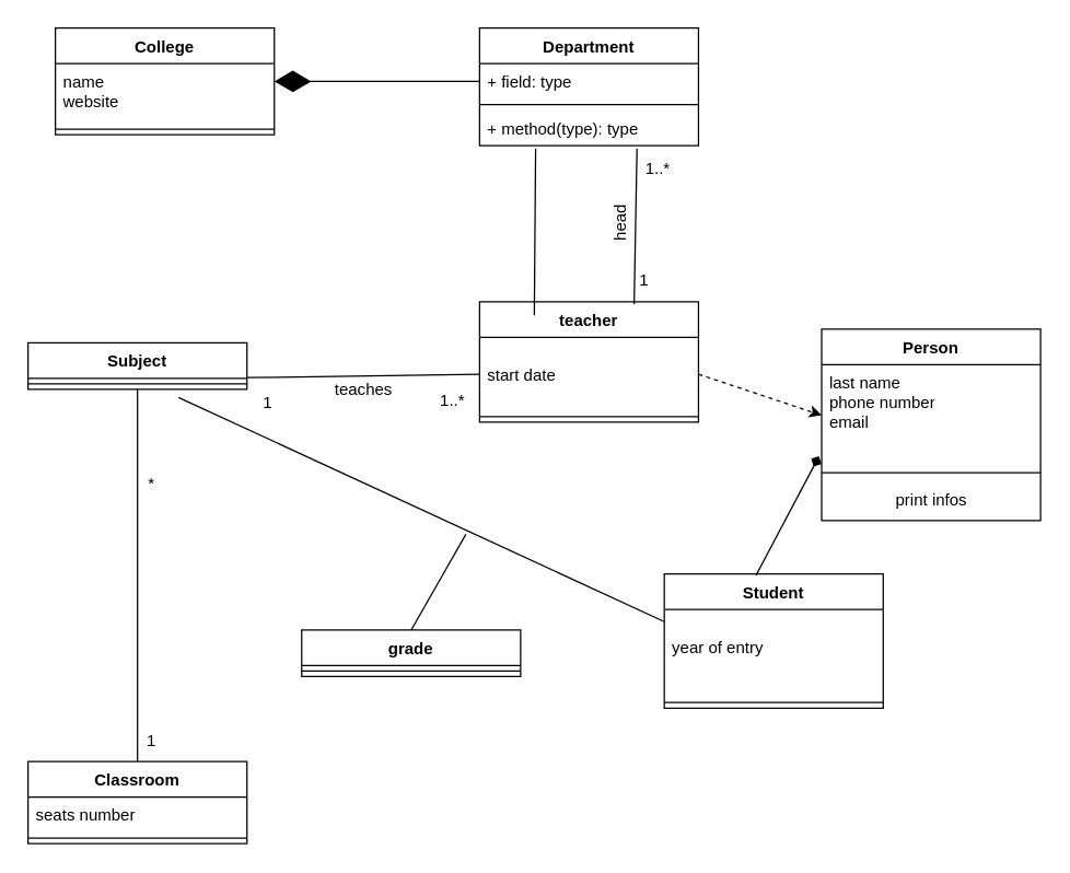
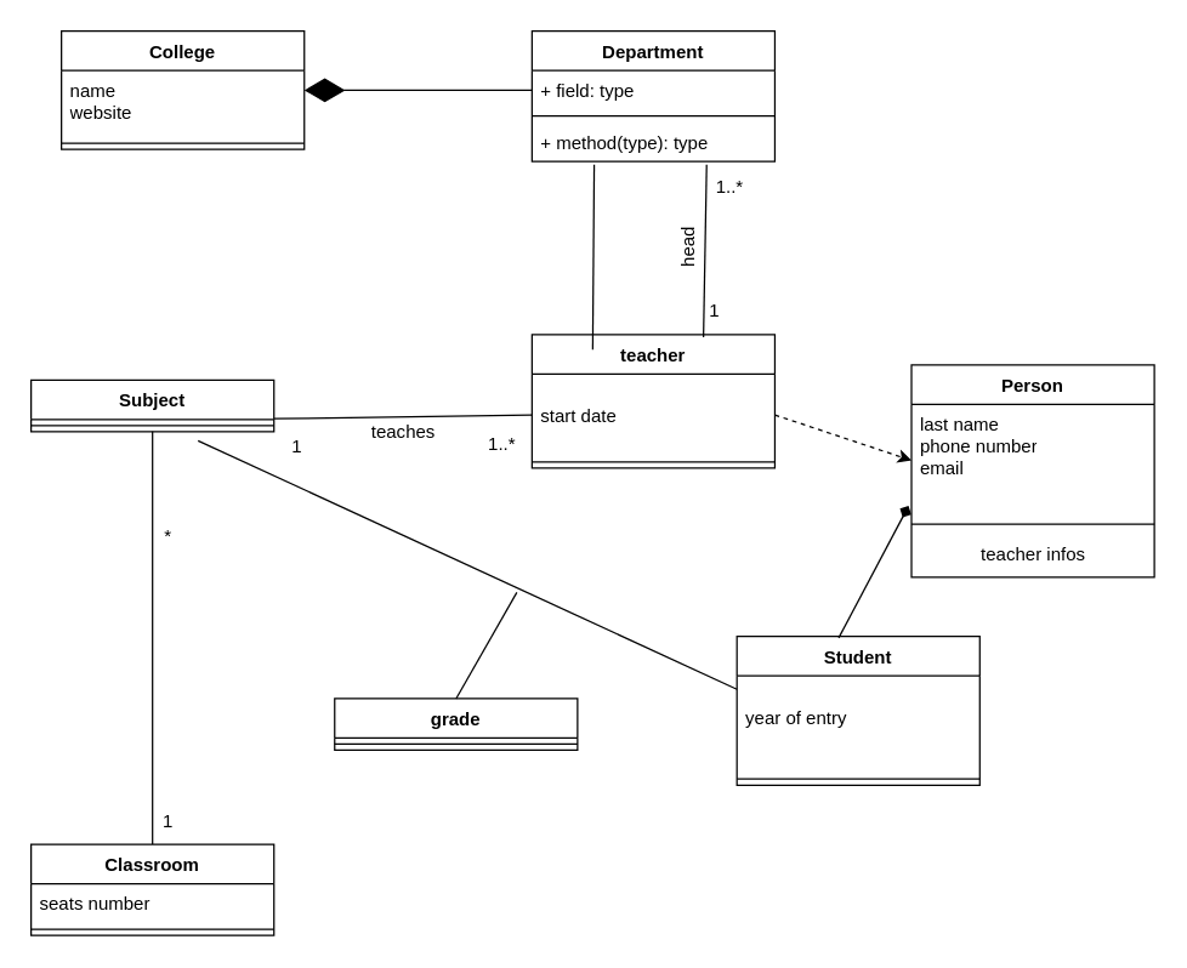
  <mxCell id="0" />
  <mxCell id="1" parent="0" />
  <mxCell id="2" value="College" style="swimlane;fontStyle=1;align=center;verticalAlign=top;childLayout=stackLayout;horizontal=1;startSize=26;horizontalStack=0;resizeParent=1;resizeParentMax=0;resizeLast=0;collapsible=1;marginBottom=0;whiteSpace=wrap;html=1;" parent="1" vertex="1"><mxGeometry x="40" y="20" width="160" height="78" as="geometry" /></mxCell>
  <mxCell id="3" value="name&lt;div&gt;website&lt;/div&gt;" style="text;strokeColor=none;fillColor=none;align=left;verticalAlign=top;spacingLeft=4;spacingRight=4;overflow=hidden;rotatable=0;points=[[0,0.5],[1,0.5]];portConstraint=eastwest;whiteSpace=wrap;html=1;" parent="2" vertex="1"><mxGeometry y="26" width="160" height="44" as="geometry" /></mxCell>
  <mxCell id="4" value="" style="line;strokeWidth=1;fillColor=none;align=left;verticalAlign=middle;spacingTop=-1;spacingLeft=3;spacingRight=3;rotatable=0;labelPosition=right;points=[];portConstraint=eastwest;strokeColor=inherit;" parent="2" vertex="1"><mxGeometry y="70" width="160" height="8" as="geometry" /></mxCell>
  <mxCell id="5" value="Department" style="swimlane;fontStyle=1;align=center;verticalAlign=top;childLayout=stackLayout;horizontal=1;startSize=26;horizontalStack=0;resizeParent=1;resizeParentMax=0;resizeLast=0;collapsible=1;marginBottom=0;whiteSpace=wrap;html=1;" parent="1" vertex="1"><mxGeometry x="350" y="20" width="160" height="86" as="geometry" /></mxCell>
  <mxCell id="6" value="+ field: type" style="text;strokeColor=none;fillColor=none;align=left;verticalAlign=top;spacingLeft=4;spacingRight=4;overflow=hidden;rotatable=0;points=[[0,0.5],[1,0.5]];portConstraint=eastwest;whiteSpace=wrap;html=1;" parent="5" vertex="1"><mxGeometry y="26" width="160" height="26" as="geometry" /></mxCell>
  <mxCell id="7" value="" style="line;strokeWidth=1;fillColor=none;align=left;verticalAlign=middle;spacingTop=-1;spacingLeft=3;spacingRight=3;rotatable=0;labelPosition=right;points=[];portConstraint=eastwest;strokeColor=inherit;" parent="5" vertex="1"><mxGeometry y="52" width="160" height="8" as="geometry" /></mxCell>
  <mxCell id="8" value="+ method(type): type" style="text;strokeColor=none;fillColor=none;align=left;verticalAlign=top;spacingLeft=4;spacingRight=4;overflow=hidden;rotatable=0;points=[[0,0.5],[1,0.5]];portConstraint=eastwest;whiteSpace=wrap;html=1;" parent="5" vertex="1"><mxGeometry y="60" width="160" height="26" as="geometry" /></mxCell>
  <mxCell id="9" value="" style="endArrow=diamondThin;endFill=1;endSize=24;html=1;rounded=0;entryX=1;entryY=0.295;entryDx=0;entryDy=0;entryPerimeter=0;exitX=0;exitY=0.5;exitDx=0;exitDy=0;" parent="1" source="6" target="3" edge="1"><mxGeometry width="160" relative="1" as="geometry"><mxPoint x="290" y="290" as="sourcePoint" /><mxPoint x="450" y="290" as="targetPoint" /></mxGeometry></mxCell>
  <mxCell id="10" value="teacher" style="swimlane;fontStyle=1;align=center;verticalAlign=top;childLayout=stackLayout;horizontal=1;startSize=26;horizontalStack=0;resizeParent=1;resizeParentMax=0;resizeLast=0;collapsible=1;marginBottom=0;whiteSpace=wrap;html=1;" parent="1" vertex="1"><mxGeometry x="350" y="220" width="160" height="88" as="geometry" /></mxCell>
  <mxCell id="11" value="&lt;br&gt;&lt;div&gt;start date&lt;/div&gt;" style="text;strokeColor=none;fillColor=none;align=left;verticalAlign=top;spacingLeft=4;spacingRight=4;overflow=hidden;rotatable=0;points=[[0,0.5],[1,0.5]];portConstraint=eastwest;whiteSpace=wrap;html=1;" parent="10" vertex="1"><mxGeometry y="26" width="160" height="54" as="geometry" /></mxCell>
  <mxCell id="12" value="" style="line;strokeWidth=1;fillColor=none;align=left;verticalAlign=middle;spacingTop=-1;spacingLeft=3;spacingRight=3;rotatable=0;labelPosition=right;points=[];portConstraint=eastwest;strokeColor=inherit;" parent="10" vertex="1"><mxGeometry y="80" width="160" height="8" as="geometry" /></mxCell>
  <mxCell id="13" value="" style="endArrow=none;html=1;rounded=0;entryX=0.719;entryY=1.077;entryDx=0;entryDy=0;entryPerimeter=0;exitX=0.706;exitY=0.019;exitDx=0;exitDy=0;exitPerimeter=0;" parent="1" source="10" target="8" edge="1"><mxGeometry width="50" height="50" relative="1" as="geometry"><mxPoint x="350" y="320" as="sourcePoint" /><mxPoint x="400" y="270" as="targetPoint" /></mxGeometry></mxCell>
  <mxCell id="14" value="head&lt;div&gt;&lt;br&gt;&lt;/div&gt;" style="text;html=1;align=center;verticalAlign=middle;resizable=0;points=[];autosize=1;strokeColor=none;fillColor=none;rotation=270;" parent="1" vertex="1"><mxGeometry x="435" y="143" width="50" height="40" as="geometry" /></mxCell>
  <mxCell id="15" value="1" style="text;html=1;align=center;verticalAlign=middle;resizable=0;points=[];autosize=1;strokeColor=none;fillColor=none;" parent="1" vertex="1"><mxGeometry x="455" y="190" width="30" height="30" as="geometry" /></mxCell>
  <mxCell id="16" value="1..*" style="text;html=1;align=center;verticalAlign=middle;resizable=0;points=[];autosize=1;strokeColor=none;fillColor=none;" parent="1" vertex="1"><mxGeometry x="460" y="108" width="40" height="30" as="geometry" /></mxCell>
  <mxCell id="17" value="Subject" style="swimlane;fontStyle=1;align=center;verticalAlign=top;childLayout=stackLayout;horizontal=1;startSize=26;horizontalStack=0;resizeParent=1;resizeParentMax=0;resizeLast=0;collapsible=1;marginBottom=0;whiteSpace=wrap;html=1;" parent="1" vertex="1"><mxGeometry x="20" y="250" width="160" height="34" as="geometry" /></mxCell>
  <mxCell id="18" value="" style="line;strokeWidth=1;fillColor=none;align=left;verticalAlign=middle;spacingTop=-1;spacingLeft=3;spacingRight=3;rotatable=0;labelPosition=right;points=[];portConstraint=eastwest;strokeColor=inherit;" parent="17" vertex="1"><mxGeometry y="26" width="160" height="8" as="geometry" /></mxCell>
  <mxCell id="19" value="" style="endArrow=none;html=1;rounded=0;exitX=1;exitY=0.75;exitDx=0;exitDy=0;entryX=0;entryY=0.5;entryDx=0;entryDy=0;" parent="1" source="17" target="11" edge="1"><mxGeometry width="50" height="50" relative="1" as="geometry"><mxPoint x="180" y="303" as="sourcePoint" /><mxPoint x="350" y="320" as="targetPoint" /></mxGeometry></mxCell>
  <mxCell id="20" value="teaches" style="text;html=1;align=center;verticalAlign=middle;resizable=0;points=[];autosize=1;strokeColor=none;fillColor=none;" parent="1" vertex="1"><mxGeometry x="230" y="270" width="70" height="30" as="geometry" /></mxCell>
  <mxCell id="21" value="1" style="text;html=1;align=center;verticalAlign=middle;resizable=0;points=[];autosize=1;strokeColor=none;fillColor=none;" parent="1" vertex="1"><mxGeometry x="180" y="279" width="30" height="30" as="geometry" /></mxCell>
  <mxCell id="22" value="1..*" style="text;html=1;align=center;verticalAlign=middle;resizable=0;points=[];autosize=1;strokeColor=none;fillColor=none;" parent="1" vertex="1"><mxGeometry x="310" y="278" width="40" height="30" as="geometry" /></mxCell>
  <mxCell id="23" value="Classroom" style="swimlane;fontStyle=1;align=center;verticalAlign=top;childLayout=stackLayout;horizontal=1;startSize=26;horizontalStack=0;resizeParent=1;resizeParentMax=0;resizeLast=0;collapsible=1;marginBottom=0;whiteSpace=wrap;html=1;" parent="1" vertex="1"><mxGeometry x="20" y="556" width="160" height="60" as="geometry" /></mxCell>
  <mxCell id="24" value="seats number" style="text;strokeColor=none;fillColor=none;align=left;verticalAlign=top;spacingLeft=4;spacingRight=4;overflow=hidden;rotatable=0;points=[[0,0.5],[1,0.5]];portConstraint=eastwest;whiteSpace=wrap;html=1;" parent="23" vertex="1"><mxGeometry y="26" width="160" height="26" as="geometry" /></mxCell>
  <mxCell id="25" value="" style="line;strokeWidth=1;fillColor=none;align=left;verticalAlign=middle;spacingTop=-1;spacingLeft=3;spacingRight=3;rotatable=0;labelPosition=right;points=[];portConstraint=eastwest;strokeColor=inherit;" parent="23" vertex="1"><mxGeometry y="52" width="160" height="8" as="geometry" /></mxCell>
  <mxCell id="26" value="" style="endArrow=none;html=1;rounded=0;exitX=0.5;exitY=0;exitDx=0;exitDy=0;entryX=0.5;entryY=1;entryDx=0;entryDy=0;" parent="1" source="23" target="17" edge="1"><mxGeometry width="50" height="50" relative="1" as="geometry"><mxPoint x="70" y="420" as="sourcePoint" /><mxPoint x="95" y="365" as="targetPoint" /></mxGeometry></mxCell>
  <mxCell id="27" value="1" style="text;html=1;align=center;verticalAlign=middle;resizable=0;points=[];autosize=1;strokeColor=none;fillColor=none;" parent="1" vertex="1"><mxGeometry x="95" y="526" width="30" height="30" as="geometry" /></mxCell>
  <mxCell id="28" value="*" style="text;html=1;align=center;verticalAlign=middle;resizable=0;points=[];autosize=1;strokeColor=none;fillColor=none;" parent="1" vertex="1"><mxGeometry x="95" y="338" width="30" height="30" as="geometry" /></mxCell>
  <mxCell id="29" value="Student" style="swimlane;fontStyle=1;align=center;verticalAlign=top;childLayout=stackLayout;horizontal=1;startSize=26;horizontalStack=0;resizeParent=1;resizeParentMax=0;resizeLast=0;collapsible=1;marginBottom=0;whiteSpace=wrap;html=1;" parent="1" vertex="1"><mxGeometry x="485" y="419" width="160" height="98" as="geometry" /></mxCell>
  <mxCell id="30" value="&lt;span style=&quot;background-color: transparent; color: light-dark(rgb(0, 0, 0), rgb(255, 255, 255));&quot;&gt;&amp;nbsp;&lt;/span&gt;&lt;div&gt;year of entry&lt;/div&gt;&lt;div&gt;&lt;br&gt;&lt;/div&gt;" style="text;strokeColor=none;fillColor=none;align=left;verticalAlign=top;spacingLeft=4;spacingRight=4;overflow=hidden;rotatable=0;points=[[0,0.5],[1,0.5]];portConstraint=eastwest;whiteSpace=wrap;html=1;" parent="29" vertex="1"><mxGeometry y="26" width="160" height="64" as="geometry" /></mxCell>
  <mxCell id="31" value="" style="line;strokeWidth=1;fillColor=none;align=left;verticalAlign=middle;spacingTop=-1;spacingLeft=3;spacingRight=3;rotatable=0;labelPosition=right;points=[];portConstraint=eastwest;strokeColor=inherit;" parent="29" vertex="1"><mxGeometry y="90" width="160" height="8" as="geometry" /></mxCell>
  <mxCell id="32" value="" style="endArrow=none;html=1;rounded=0;entryX=0;entryY=0.138;entryDx=0;entryDy=0;entryPerimeter=0;" parent="1" target="30" edge="1"><mxGeometry width="50" height="50" relative="1" as="geometry"><mxPoint x="130" y="290" as="sourcePoint" /><mxPoint x="400" y="270" as="targetPoint" /></mxGeometry></mxCell>
  <mxCell id="33" value="grade&lt;div&gt;&lt;br&gt;&lt;/div&gt;" style="swimlane;fontStyle=1;align=center;verticalAlign=top;childLayout=stackLayout;horizontal=1;startSize=26;horizontalStack=0;resizeParent=1;resizeParentMax=0;resizeLast=0;collapsible=1;marginBottom=0;whiteSpace=wrap;html=1;" parent="1" vertex="1"><mxGeometry x="220" y="460" width="160" height="34" as="geometry" /></mxCell>
  <mxCell id="34" value="" style="line;strokeWidth=1;fillColor=none;align=left;verticalAlign=middle;spacingTop=-1;spacingLeft=3;spacingRight=3;rotatable=0;labelPosition=right;points=[];portConstraint=eastwest;strokeColor=inherit;" parent="33" vertex="1"><mxGeometry y="26" width="160" height="8" as="geometry" /></mxCell>
  <mxCell id="35" value="" style="endArrow=none;html=1;rounded=0;exitX=0.5;exitY=0;exitDx=0;exitDy=0;" parent="1" source="33" edge="1"><mxGeometry width="50" height="50" relative="1" as="geometry"><mxPoint x="350" y="320" as="sourcePoint" /><mxPoint x="340" y="390" as="targetPoint" /></mxGeometry></mxCell>
  <mxCell id="36" value="Person" style="swimlane;fontStyle=1;align=center;verticalAlign=top;childLayout=stackLayout;horizontal=1;startSize=26;horizontalStack=0;resizeParent=1;resizeParentMax=0;resizeLast=0;collapsible=1;marginBottom=0;whiteSpace=wrap;html=1;" parent="1" vertex="1"><mxGeometry x="600" y="240" width="160" height="140" as="geometry" /></mxCell>
  <mxCell id="37" value="last name&lt;div&gt;phone number&lt;/div&gt;&lt;div&gt;email&lt;/div&gt;&lt;div&gt;&lt;br&gt;&lt;/div&gt;" style="text;strokeColor=none;fillColor=none;align=left;verticalAlign=top;spacingLeft=4;spacingRight=4;overflow=hidden;rotatable=0;points=[[0,0.5],[1,0.5]];portConstraint=eastwest;whiteSpace=wrap;html=1;" parent="36" vertex="1"><mxGeometry y="26" width="160" height="74" as="geometry" /></mxCell>
  <mxCell id="38" value="" style="line;strokeWidth=1;fillColor=none;align=left;verticalAlign=middle;spacingTop=-1;spacingLeft=3;spacingRight=3;rotatable=0;labelPosition=right;points=[];portConstraint=eastwest;strokeColor=inherit;" parent="36" vertex="1"><mxGeometry y="100" width="160" height="10" as="geometry" /></mxCell>
- <mxCell id="39" value="print infos" style="text;html=1;align=center;verticalAlign=middle;resizable=0;points=[];autosize=1;strokeColor=none;fillColor=none;" parent="36" vertex="1"><mxGeometry y="110" width="160" height="30" as="geometry" /></mxCell>
+ <mxCell id="39" value="teacher infos" style="text;html=1;align=center;verticalAlign=middle;resizable=0;points=[];autosize=1;strokeColor=none;fillColor=none;" parent="36" vertex="1"><mxGeometry y="110" width="160" height="30" as="geometry" /></mxCell>
  <mxCell id="40" value="" style="endArrow=classic;html=1;rounded=0;exitX=1;exitY=0.5;exitDx=0;exitDy=0;entryX=0;entryY=0.5;entryDx=0;entryDy=0;dashed=1;" parent="1" source="11" target="37" edge="1"><mxGeometry width="50" height="50" relative="1" as="geometry"><mxPoint x="500" y="378" as="sourcePoint" /><mxPoint x="550" y="328" as="targetPoint" /></mxGeometry></mxCell>
  <mxCell id="41" value="" style="endArrow=diamond;html=1;rounded=0;exitX=0.419;exitY=0.01;exitDx=0;exitDy=0;entryX=-0.012;entryY=0.905;entryDx=0;entryDy=0;exitPerimeter=0;entryPerimeter=0;" parent="1" source="29" target="37" edge="1"><mxGeometry width="50" height="50" relative="1" as="geometry"><mxPoint x="540" y="360" as="sourcePoint" /><mxPoint x="630" y="390" as="targetPoint" /></mxGeometry></mxCell>
  <mxCell id="42" value="" style="endArrow=none;html=1;rounded=0;entryX=0.256;entryY=1.077;entryDx=0;entryDy=0;entryPerimeter=0;exitX=0.25;exitY=0.114;exitDx=0;exitDy=0;exitPerimeter=0;" edge="1" parent="1" source="10" target="8"><mxGeometry width="50" height="50" relative="1" as="geometry"><mxPoint x="350" y="320" as="sourcePoint" /><mxPoint x="400" y="270" as="targetPoint" /></mxGeometry></mxCell>
